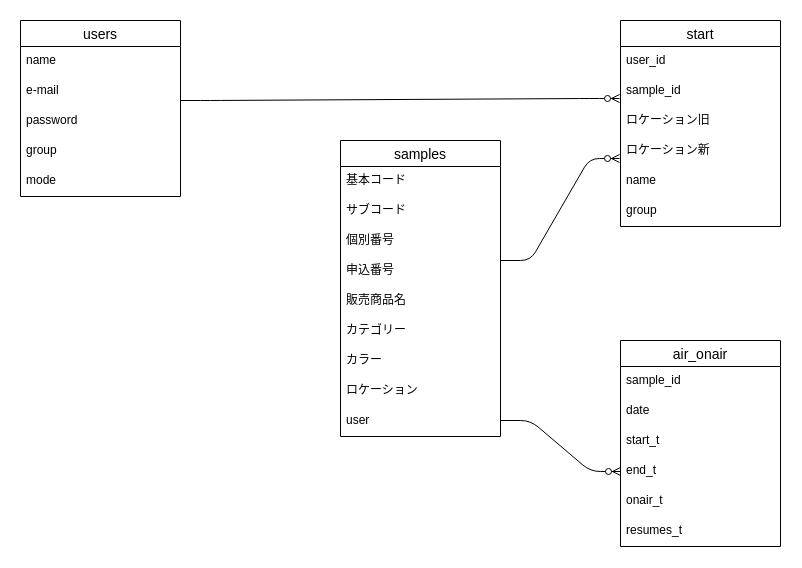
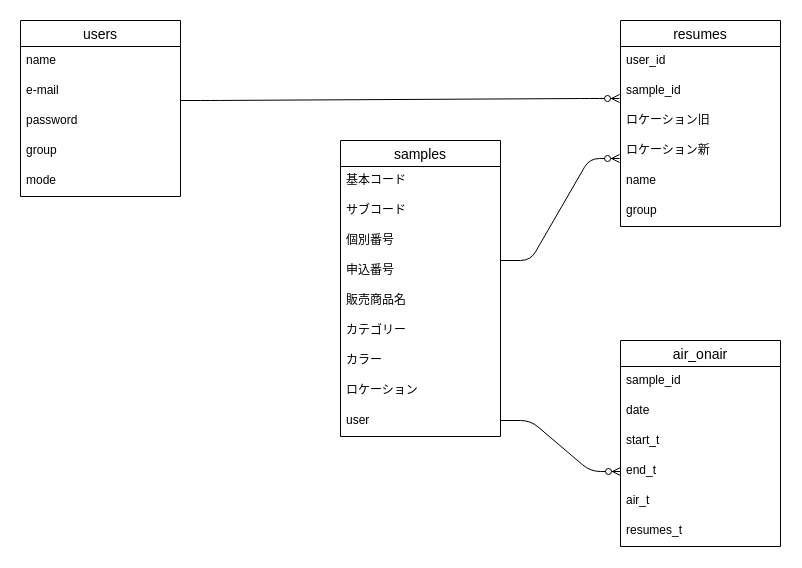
  <mxCell id="0" />
  <mxCell id="1" parent="0" />
  <mxCell id="2" value="users" style="swimlane;fontStyle=0;childLayout=stackLayout;horizontal=1;startSize=26;horizontalStack=0;resizeParent=1;resizeParentMax=0;resizeLast=0;collapsible=1;marginBottom=0;align=center;fontSize=14;" parent="1" vertex="1"><mxGeometry x="20" y="20" width="160" height="176" as="geometry"><mxRectangle x="50" y="50" width="70" height="26" as="alternateBounds" /></mxGeometry></mxCell>
  <mxCell id="3" value="name" style="text;strokeColor=none;fillColor=none;spacingLeft=4;spacingRight=4;overflow=hidden;rotatable=0;points=[[0,0.5],[1,0.5]];portConstraint=eastwest;fontSize=12;" parent="2" vertex="1"><mxGeometry y="26" width="160" height="30" as="geometry" /></mxCell>
  <mxCell id="4" value="e-mail" style="text;strokeColor=none;fillColor=none;spacingLeft=4;spacingRight=4;overflow=hidden;rotatable=0;points=[[0,0.5],[1,0.5]];portConstraint=eastwest;fontSize=12;" parent="2" vertex="1"><mxGeometry y="56" width="160" height="30" as="geometry" /></mxCell>
  <mxCell id="5" value="password&#10;&#10;" style="text;spacingLeft=4;spacingRight=4;overflow=hidden;rotatable=0;points=[[0,0.5],[1,0.5]];portConstraint=eastwest;fontSize=12;" parent="2" vertex="1"><mxGeometry y="86" width="160" height="30" as="geometry" /></mxCell>
  <mxCell id="6" value="group" style="text;spacingLeft=4;spacingRight=4;overflow=hidden;rotatable=0;points=[[0,0.5],[1,0.5]];portConstraint=eastwest;fontSize=12;" parent="2" vertex="1"><mxGeometry y="116" width="160" height="30" as="geometry" /></mxCell>
  <mxCell id="7" value="mode" style="text;spacingLeft=4;spacingRight=4;overflow=hidden;rotatable=0;points=[[0,0.5],[1,0.5]];portConstraint=eastwest;fontSize=12;" parent="2" vertex="1"><mxGeometry y="146" width="160" height="30" as="geometry" /></mxCell>
- <mxCell id="8" value="start" style="swimlane;fontStyle=0;childLayout=stackLayout;horizontal=1;startSize=26;horizontalStack=0;resizeParent=1;resizeParentMax=0;resizeLast=0;collapsible=1;marginBottom=0;align=center;fontSize=14;" parent="1" vertex="1"><mxGeometry x="620" y="20" width="160" height="206" as="geometry" /></mxCell>
+ <mxCell id="8" value="resumes" style="swimlane;fontStyle=0;childLayout=stackLayout;horizontal=1;startSize=26;horizontalStack=0;resizeParent=1;resizeParentMax=0;resizeLast=0;collapsible=1;marginBottom=0;align=center;fontSize=14;" parent="1" vertex="1"><mxGeometry x="620" y="20" width="160" height="206" as="geometry" /></mxCell>
  <mxCell id="9" value="user_id" style="text;strokeColor=none;fillColor=none;spacingLeft=4;spacingRight=4;overflow=hidden;rotatable=0;points=[[0,0.5],[1,0.5]];portConstraint=eastwest;fontSize=12;" parent="8" vertex="1"><mxGeometry y="26" width="160" height="30" as="geometry" /></mxCell>
  <mxCell id="10" value="sample_id" style="text;strokeColor=none;fillColor=none;spacingLeft=4;spacingRight=4;overflow=hidden;rotatable=0;points=[[0,0.5],[1,0.5]];portConstraint=eastwest;fontSize=12;" parent="8" vertex="1"><mxGeometry y="56" width="160" height="30" as="geometry" /></mxCell>
  <mxCell id="11" value="ロケーション旧" style="text;strokeColor=none;fillColor=none;spacingLeft=4;spacingRight=4;overflow=hidden;rotatable=0;points=[[0,0.5],[1,0.5]];portConstraint=eastwest;fontSize=12;" parent="8" vertex="1"><mxGeometry y="86" width="160" height="30" as="geometry" /></mxCell>
  <mxCell id="12" value="ロケーション新" style="text;strokeColor=none;fillColor=none;spacingLeft=4;spacingRight=4;overflow=hidden;rotatable=0;points=[[0,0.5],[1,0.5]];portConstraint=eastwest;fontSize=12;" parent="8" vertex="1"><mxGeometry y="116" width="160" height="30" as="geometry" /></mxCell>
  <mxCell id="13" value="name" style="text;strokeColor=none;fillColor=none;spacingLeft=4;spacingRight=4;overflow=hidden;rotatable=0;points=[[0,0.5],[1,0.5]];portConstraint=eastwest;fontSize=12;" parent="8" vertex="1"><mxGeometry y="146" width="160" height="30" as="geometry" /></mxCell>
  <mxCell id="14" value="group" style="text;strokeColor=none;fillColor=none;spacingLeft=4;spacingRight=4;overflow=hidden;rotatable=0;points=[[0,0.5],[1,0.5]];portConstraint=eastwest;fontSize=12;" parent="8" vertex="1"><mxGeometry y="176" width="160" height="30" as="geometry" /></mxCell>
  <mxCell id="15" value="samples" style="swimlane;fontStyle=0;childLayout=stackLayout;horizontal=1;startSize=26;horizontalStack=0;resizeParent=1;resizeParentMax=0;resizeLast=0;collapsible=1;marginBottom=0;align=center;fontSize=14;" parent="1" vertex="1"><mxGeometry x="340" y="140" width="160" height="296" as="geometry" /></mxCell>
  <mxCell id="16" value="基本コード" style="text;strokeColor=none;fillColor=none;spacingLeft=4;spacingRight=4;overflow=hidden;rotatable=0;points=[[0,0.5],[1,0.5]];portConstraint=eastwest;fontSize=12;" parent="15" vertex="1"><mxGeometry y="26" width="160" height="30" as="geometry" /></mxCell>
  <mxCell id="17" value="サブコード" style="text;strokeColor=none;fillColor=none;spacingLeft=4;spacingRight=4;overflow=hidden;rotatable=0;points=[[0,0.5],[1,0.5]];portConstraint=eastwest;fontSize=12;" parent="15" vertex="1"><mxGeometry y="56" width="160" height="30" as="geometry" /></mxCell>
  <mxCell id="18" value="個別番号" style="text;strokeColor=none;fillColor=none;spacingLeft=4;spacingRight=4;overflow=hidden;rotatable=0;points=[[0,0.5],[1,0.5]];portConstraint=eastwest;fontSize=12;" parent="15" vertex="1"><mxGeometry y="86" width="160" height="30" as="geometry" /></mxCell>
  <mxCell id="19" value="申込番号" style="text;strokeColor=none;fillColor=none;spacingLeft=4;spacingRight=4;overflow=hidden;rotatable=0;points=[[0,0.5],[1,0.5]];portConstraint=eastwest;fontSize=12;" parent="15" vertex="1"><mxGeometry y="116" width="160" height="30" as="geometry" /></mxCell>
  <mxCell id="20" value="販売商品名" style="text;strokeColor=none;fillColor=none;spacingLeft=4;spacingRight=4;overflow=hidden;rotatable=0;points=[[0,0.5],[1,0.5]];portConstraint=eastwest;fontSize=12;" parent="15" vertex="1"><mxGeometry y="146" width="160" height="30" as="geometry" /></mxCell>
  <mxCell id="21" value="カテゴリー" style="text;strokeColor=none;fillColor=none;spacingLeft=4;spacingRight=4;overflow=hidden;rotatable=0;points=[[0,0.5],[1,0.5]];portConstraint=eastwest;fontSize=12;" parent="15" vertex="1"><mxGeometry y="176" width="160" height="30" as="geometry" /></mxCell>
  <mxCell id="22" value="カラー" style="text;strokeColor=none;fillColor=none;spacingLeft=4;spacingRight=4;overflow=hidden;rotatable=0;points=[[0,0.5],[1,0.5]];portConstraint=eastwest;fontSize=12;" parent="15" vertex="1"><mxGeometry y="206" width="160" height="30" as="geometry" /></mxCell>
  <mxCell id="23" value="ロケーション" style="text;strokeColor=none;fillColor=none;spacingLeft=4;spacingRight=4;overflow=hidden;rotatable=0;points=[[0,0.5],[1,0.5]];portConstraint=eastwest;fontSize=12;" parent="15" vertex="1"><mxGeometry y="236" width="160" height="30" as="geometry" /></mxCell>
  <mxCell id="24" value="user" style="text;strokeColor=none;fillColor=none;spacingLeft=4;spacingRight=4;overflow=hidden;rotatable=0;points=[[0,0.5],[1,0.5]];portConstraint=eastwest;fontSize=12;" parent="15" vertex="1"><mxGeometry y="266" width="160" height="30" as="geometry" /></mxCell>
  <mxCell id="25" value="" style="edgeStyle=entityRelationEdgeStyle;fontSize=12;html=1;endArrow=ERzeroToMany;endFill=1;entryX=-0.006;entryY=0.733;entryDx=0;entryDy=0;entryPerimeter=0;" edge="1" parent="1" target="10"><mxGeometry width="100" height="100" relative="1" as="geometry"><mxPoint x="180" y="100" as="sourcePoint" /><mxPoint x="280" y="0" as="targetPoint" /></mxGeometry></mxCell>
  <mxCell id="26" value="" style="edgeStyle=entityRelationEdgeStyle;fontSize=12;html=1;endArrow=ERzeroToMany;endFill=1;entryX=-0.006;entryY=0.733;entryDx=0;entryDy=0;entryPerimeter=0;" edge="1" parent="1" target="12"><mxGeometry width="100" height="100" relative="1" as="geometry"><mxPoint x="500" y="260" as="sourcePoint" /><mxPoint x="600" y="160" as="targetPoint" /></mxGeometry></mxCell>
  <mxCell id="27" value="air_onair" style="swimlane;fontStyle=0;childLayout=stackLayout;horizontal=1;startSize=26;horizontalStack=0;resizeParent=1;resizeParentMax=0;resizeLast=0;collapsible=1;marginBottom=0;align=center;fontSize=14;" parent="1" vertex="1"><mxGeometry x="620" y="340" width="160" height="206" as="geometry" /></mxCell>
  <mxCell id="28" value="sample_id" style="text;strokeColor=none;fillColor=none;spacingLeft=4;spacingRight=4;overflow=hidden;rotatable=0;points=[[0,0.5],[1,0.5]];portConstraint=eastwest;fontSize=12;" parent="27" vertex="1"><mxGeometry y="26" width="160" height="30" as="geometry" /></mxCell>
  <mxCell id="29" value="date" style="text;strokeColor=none;fillColor=none;spacingLeft=4;spacingRight=4;overflow=hidden;rotatable=0;points=[[0,0.5],[1,0.5]];portConstraint=eastwest;fontSize=12;" parent="27" vertex="1"><mxGeometry y="56" width="160" height="30" as="geometry" /></mxCell>
  <mxCell id="30" value="start_t" style="text;strokeColor=none;fillColor=none;spacingLeft=4;spacingRight=4;overflow=hidden;rotatable=0;points=[[0,0.5],[1,0.5]];portConstraint=eastwest;fontSize=12;" vertex="1" parent="27"><mxGeometry y="86" width="160" height="30" as="geometry" /></mxCell>
  <mxCell id="31" value="end_t" style="text;strokeColor=none;fillColor=none;spacingLeft=4;spacingRight=4;overflow=hidden;rotatable=0;points=[[0,0.5],[1,0.5]];portConstraint=eastwest;fontSize=12;" vertex="1" parent="27"><mxGeometry y="116" width="160" height="30" as="geometry" /></mxCell>
- <mxCell id="32" value="onair_t" style="text;strokeColor=none;fillColor=none;spacingLeft=4;spacingRight=4;overflow=hidden;rotatable=0;points=[[0,0.5],[1,0.5]];portConstraint=eastwest;fontSize=12;" vertex="1" parent="27"><mxGeometry y="146" width="160" height="30" as="geometry" /></mxCell>
+ <mxCell id="32" value="air_t" style="text;strokeColor=none;fillColor=none;spacingLeft=4;spacingRight=4;overflow=hidden;rotatable=0;points=[[0,0.5],[1,0.5]];portConstraint=eastwest;fontSize=12;" vertex="1" parent="27"><mxGeometry y="146" width="160" height="30" as="geometry" /></mxCell>
  <mxCell id="33" value="resumes_t" style="text;strokeColor=none;fillColor=none;spacingLeft=4;spacingRight=4;overflow=hidden;rotatable=0;points=[[0,0.5],[1,0.5]];portConstraint=eastwest;fontSize=12;" vertex="1" parent="27"><mxGeometry y="176" width="160" height="30" as="geometry" /></mxCell>
  <mxCell id="34" value="" style="edgeStyle=entityRelationEdgeStyle;fontSize=12;html=1;endArrow=ERzeroToMany;endFill=1;entryX=0;entryY=0.5;entryDx=0;entryDy=0;" edge="1" parent="1" target="31"><mxGeometry width="100" height="100" relative="1" as="geometry"><mxPoint x="500" y="420" as="sourcePoint" /><mxPoint x="600" y="320" as="targetPoint" /></mxGeometry></mxCell>
